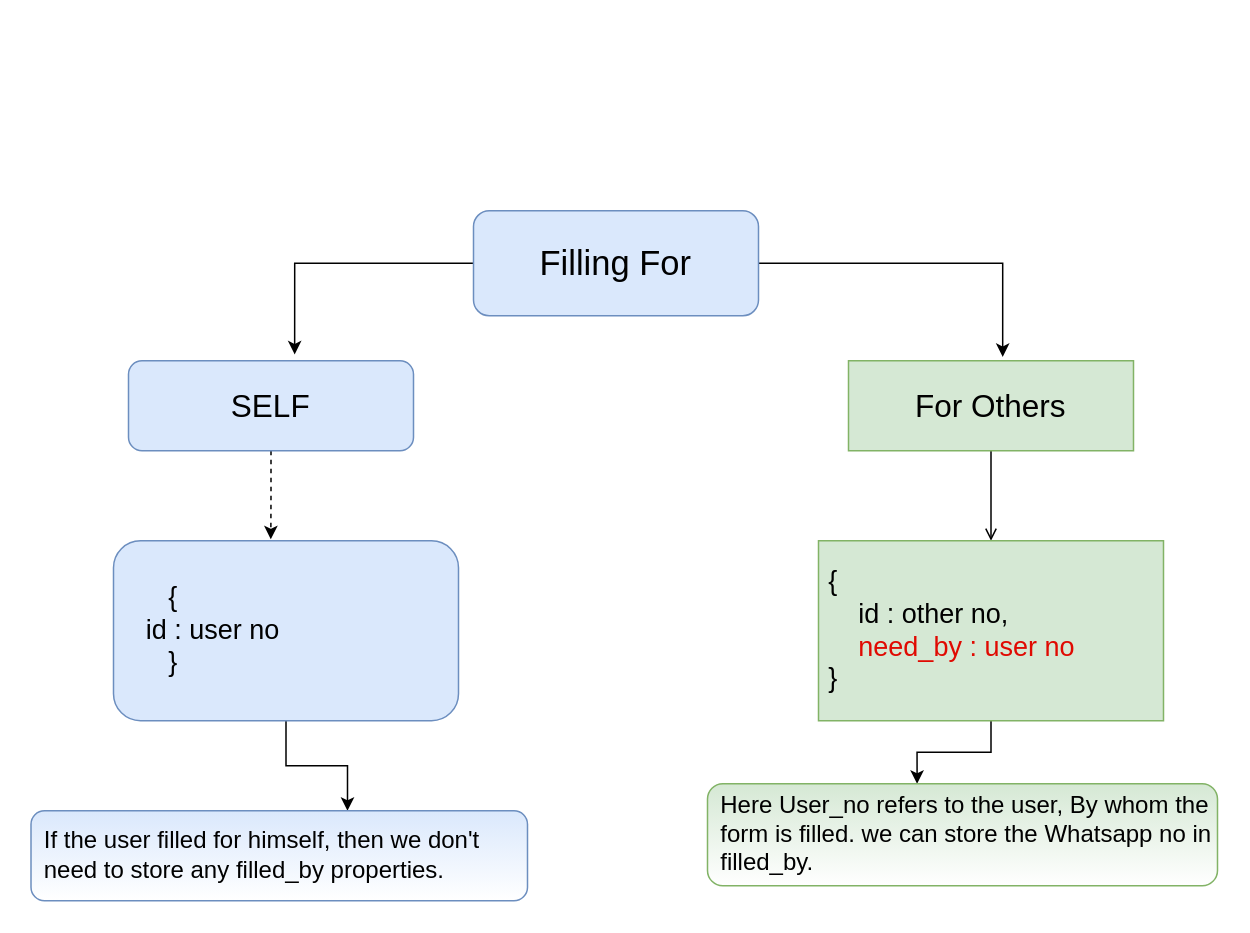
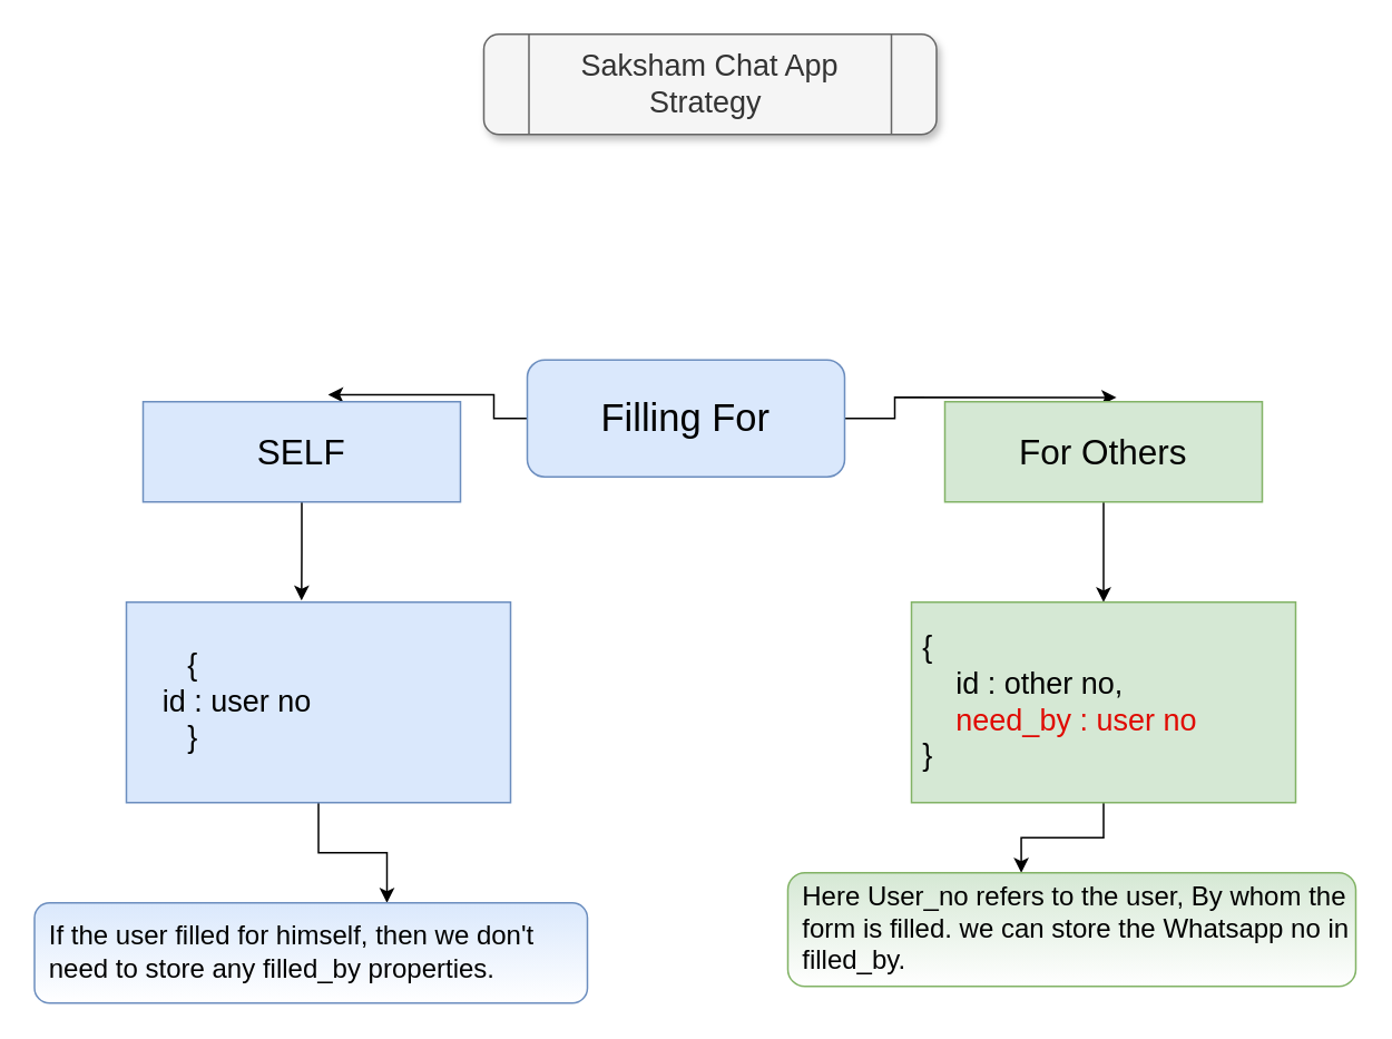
  <mxCell id="0" />
  <mxCell id="1" parent="0" />
  <mxCell id="2" style="edgeStyle=orthogonalEdgeStyle;rounded=0;orthogonalLoop=1;jettySize=auto;html=1;entryX=0.583;entryY=-0.07;entryDx=0;entryDy=0;entryPerimeter=0;" edge="1" parent="1" source="4" target="6"><mxGeometry relative="1" as="geometry" /></mxCell>
  <mxCell id="3" style="edgeStyle=orthogonalEdgeStyle;rounded=0;orthogonalLoop=1;jettySize=auto;html=1;entryX=0.541;entryY=-0.043;entryDx=0;entryDy=0;entryPerimeter=0;" edge="1" parent="1" source="4" target="8"><mxGeometry relative="1" as="geometry" /></mxCell>
- <mxCell id="4" value="&lt;font style=&quot;font-size: 23px&quot;&gt;Filling For&lt;/font&gt;" style="rounded=1;whiteSpace=wrap;html=1;fillColor=#dae8fc;strokeColor=#6c8ebf;" vertex="1" parent="1"><mxGeometry x="315" y="140" width="190" height="70" as="geometry" /></mxCell>
- <mxCell id="5" style="edgeStyle=orthogonalEdgeStyle;rounded=0;orthogonalLoop=1;jettySize=auto;html=1;entryX=0.456;entryY=-0.008;entryDx=0;entryDy=0;entryPerimeter=0;dashed=1;" edge="1" parent="1" source="6" target="10"><mxGeometry relative="1" as="geometry" /></mxCell>
- <mxCell id="6" value="&lt;font style=&quot;font-size: 21px&quot;&gt;SELF&lt;/font&gt;" style="rounded=1;whiteSpace=wrap;html=1;fillColor=#dae8fc;strokeColor=#6c8ebf;" vertex="1" parent="1"><mxGeometry x="85" y="240" width="190" height="60" as="geometry" /></mxCell>
- <mxCell id="7" style="edgeStyle=orthogonalEdgeStyle;rounded=0;orthogonalLoop=1;jettySize=auto;html=1;entryX=0.5;entryY=0;entryDx=0;entryDy=0;endArrow=open;" edge="1" parent="1" source="8" target="12"><mxGeometry relative="1" as="geometry" /></mxCell>
+ <mxCell id="4" value="&lt;font style=&quot;font-size: 23px&quot;&gt;Filling For&lt;/font&gt;" style="rounded=1;whiteSpace=wrap;html=1;fillColor=#dae8fc;strokeColor=#6c8ebf;" vertex="1" parent="1"><mxGeometry x="315" y="215" width="190" height="70" as="geometry" /></mxCell>
+ <mxCell id="5" style="edgeStyle=orthogonalEdgeStyle;rounded=0;orthogonalLoop=1;jettySize=auto;html=1;entryX=0.456;entryY=-0.008;entryDx=0;entryDy=0;entryPerimeter=0;" edge="1" parent="1" source="6" target="10"><mxGeometry relative="1" as="geometry" /></mxCell>
+ <mxCell id="6" value="&lt;font style=&quot;font-size: 21px&quot;&gt;SELF&lt;/font&gt;" style="whiteSpace=wrap;html=1;fillColor=#dae8fc;strokeColor=#6c8ebf;rounded=0;" vertex="1" parent="1"><mxGeometry x="85" y="240" width="190" height="60" as="geometry" /></mxCell>
+ <mxCell id="7" style="edgeStyle=orthogonalEdgeStyle;rounded=0;orthogonalLoop=1;jettySize=auto;html=1;entryX=0.5;entryY=0;entryDx=0;entryDy=0;" edge="1" parent="1" source="8" target="12"><mxGeometry relative="1" as="geometry" /></mxCell>
  <mxCell id="8" value="&lt;font style=&quot;font-size: 21px&quot;&gt;For Others&lt;/font&gt;" style="whiteSpace=wrap;html=1;fillColor=#d5e8d4;strokeColor=#82b366;rounded=0;" vertex="1" parent="1"><mxGeometry x="565" y="240" width="190" height="60" as="geometry" /></mxCell>
  <mxCell id="9" value="" style="edgeStyle=orthogonalEdgeStyle;rounded=0;orthogonalLoop=1;jettySize=auto;html=1;" edge="1" parent="1" source="10" target="15"><mxGeometry relative="1" as="geometry"><Array as="points"><mxPoint x="190" y="510" /><mxPoint x="231" y="510" /></Array></mxGeometry></mxCell>
- <mxCell id="10" value="&lt;font style=&quot;font-size: 18px&quot;&gt;&amp;nbsp; &amp;nbsp; &amp;nbsp; &amp;nbsp;{ &lt;br&gt;&lt;span style=&quot;white-space: pre&quot;&gt; &lt;/span&gt;&amp;nbsp; &amp;nbsp;id : user no&lt;br&gt;&amp;nbsp; &amp;nbsp; &amp;nbsp; &amp;nbsp;}&lt;br&gt;&lt;/font&gt;" style="whiteSpace=wrap;html=1;align=left;fillColor=#dae8fc;strokeColor=#6c8ebf;rounded=1;" vertex="1" parent="1"><mxGeometry x="75" y="360" width="230" height="120" as="geometry" /></mxCell>
+ <mxCell id="10" value="&lt;font style=&quot;font-size: 18px&quot;&gt;&amp;nbsp; &amp;nbsp; &amp;nbsp; &amp;nbsp;{ &lt;br&gt;&lt;span style=&quot;white-space: pre&quot;&gt; &lt;/span&gt;&amp;nbsp; &amp;nbsp;id : user no&lt;br&gt;&amp;nbsp; &amp;nbsp; &amp;nbsp; &amp;nbsp;}&lt;br&gt;&lt;/font&gt;" style="rounded=0;whiteSpace=wrap;html=1;align=left;fillColor=#dae8fc;strokeColor=#6c8ebf;" vertex="1" parent="1"><mxGeometry x="75" y="360" width="230" height="120" as="geometry" /></mxCell>
  <mxCell id="11" style="edgeStyle=orthogonalEdgeStyle;rounded=0;orthogonalLoop=1;jettySize=auto;html=1;entryX=0.411;entryY=0;entryDx=0;entryDy=0;entryPerimeter=0;" edge="1" parent="1" source="12" target="14"><mxGeometry relative="1" as="geometry" /></mxCell>
  <mxCell id="12" value="&lt;font style=&quot;font-size: 18px&quot;&gt;&amp;nbsp; &amp;nbsp; &amp;nbsp; &amp;nbsp;&lt;br&gt;&lt;span style=&quot;white-space: pre&quot;&gt; &lt;/span&gt;{ &lt;br&gt;&lt;span style=&quot;white-space: pre&quot;&gt; &lt;/span&gt;&amp;nbsp; &amp;nbsp; id : other no,&lt;br&gt;&lt;span style=&quot;white-space: pre&quot;&gt; &lt;/span&gt;&amp;nbsp; &amp;nbsp; &lt;font color=&quot;#e00a02&quot;&gt;need_by : user no&lt;/font&gt;&lt;br&gt;&lt;span style=&quot;white-space: pre&quot;&gt; &lt;/span&gt;}&lt;br&gt;&lt;br&gt;&lt;/font&gt;" style="rounded=0;whiteSpace=wrap;html=1;align=left;fillColor=#d5e8d4;strokeColor=#82b366;" vertex="1" parent="1"><mxGeometry x="545" y="360" width="230" height="120" as="geometry" /></mxCell>
+ <mxCell id="13" value="&lt;font style=&quot;font-size: 18px&quot;&gt;Saksham Chat App&lt;br&gt;Strategy&amp;nbsp;&lt;br&gt;&lt;/font&gt;" style="shape=process;whiteSpace=wrap;html=1;backgroundOutline=1;fillColor=#f5f5f5;strokeColor=#666666;fontColor=#333333;glass=0;shadow=1;rounded=1;" vertex="1" parent="1"><mxGeometry x="289" y="20" width="271" height="60" as="geometry" /></mxCell>
  <mxCell id="14" value="&lt;blockquote style=&quot;margin: 0 0 0 40px ; border: none ; padding: 0px&quot;&gt;&lt;/blockquote&gt;&lt;blockquote style=&quot;margin: 0 0 0 40px ; border: none ; padding: 0px&quot;&gt;&lt;/blockquote&gt;&lt;span style=&quot;font-size: 16px&quot;&gt;Here User_no refers to the user, By whom&amp;nbsp;&lt;/span&gt;&lt;font style=&quot;font-size: 16px&quot;&gt;the form is filled. we can store the Whatsapp no in filled_by.&lt;/font&gt;" style="rounded=1;whiteSpace=wrap;html=1;align=left;fillColor=#d5e8d4;padding=3;shadow=0;strokeWidth=1;imageAspect=1;labelPadding=72;noLabel=0;spacingTop=1;spacingLeft=7;spacingBottom=3;strokeColor=#82b366;gradientColor=#ffffff;" vertex="1" parent="1"><mxGeometry x="471" y="522" width="340" height="68" as="geometry" /></mxCell>
  <mxCell id="15" value="&lt;blockquote style=&quot;margin: 0 0 0 40px ; border: none ; padding: 0px&quot;&gt;&lt;/blockquote&gt;&lt;blockquote style=&quot;margin: 0 0 0 40px ; border: none ; padding: 0px&quot;&gt;&lt;/blockquote&gt;&lt;span style=&quot;font-size: 16px&quot;&gt;If the user filled for himself, then we don't need to store any filled_by properties.&lt;/span&gt;" style="rounded=1;whiteSpace=wrap;html=1;align=left;fillColor=#dae8fc;padding=3;shadow=0;strokeWidth=1;imageAspect=1;labelPadding=72;noLabel=0;spacingTop=1;spacingLeft=7;spacingBottom=3;strokeColor=#6c8ebf;gradientColor=#ffffff;" vertex="1" parent="1"><mxGeometry x="20" y="540" width="331" height="60" as="geometry" /></mxCell>
